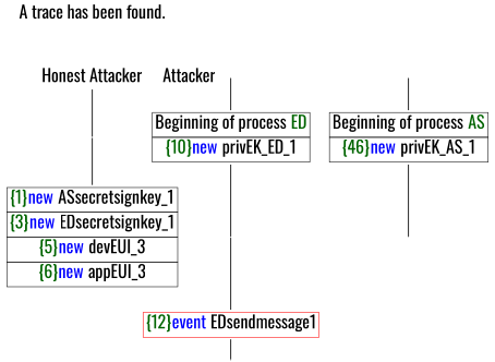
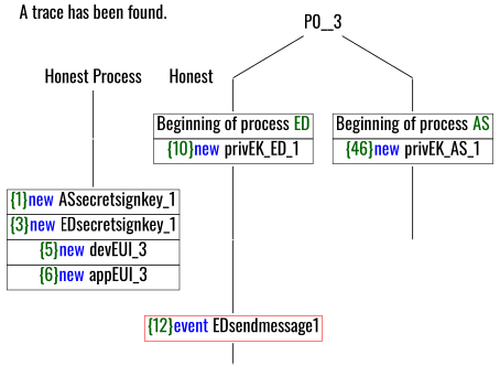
  digraph {
    fontname=Oswald
    ordering=out
    node [fontname=Oswald fontsize=30 shape=plaintext]
    edge [arrowhead=none fontname=Oswald fontsize=30 penwidth=1.6 weight=100]
-   n1 [height=0 label="Honest Attacker" width=0]
-   n2 [height=0 label=Attacker width=0]
+   n1 [height=0 label="Honest Process" width=0]
+   n2 [height=0 label=Honest width=0]
    P0_1__3 [height=0 shape=point width=0]
    P0_0__3 [height=0 shape=point width=0]
    P0__1 [height=0 shape=point width=0]
    n6 [height=0 label=<<TABLE BORDER="0" CELLBORDER="1" CELLSPACING="0" CELLPADDING="4"> <TR><TD>Beginning of process <FONT COLOR="darkgreen">ED</FONT></TD></TR><TR><TD><FONT COLOR="darkgreen">{10}</FONT><FONT COLOR="blue">new </FONT>privEK_ED_1</TD></TR></TABLE>> width=0]
    n7 [height=0 label=<<TABLE BORDER="0" CELLBORDER="1" CELLSPACING="0" CELLPADDING="4"> <TR><TD>Beginning of process <FONT COLOR="darkgreen">AS</FONT></TD></TR><TR><TD><FONT COLOR="darkgreen">{46}</FONT><FONT COLOR="blue">new </FONT>privEK_AS_1</TD></TR></TABLE>> width=0]
    n8 [height=0 label=<A trace has been found.<br/> > width=0]
    n9 [height=0 label=<<TABLE BORDER="0" CELLBORDER="1" CELLSPACING="0" CELLPADDING="4"> <TR><TD><FONT COLOR="darkgreen">{1}</FONT><FONT COLOR="blue">new </FONT>ASsecretsignkey_1</TD></TR><TR><TD><FONT COLOR="darkgreen">{3}</FONT><FONT COLOR="blue">new </FONT>EDsecretsignkey_1</TD></TR><TR><TD><FONT COLOR="darkgreen">{5}</FONT><FONT COLOR="blue">new </FONT>devEUI_3</TD></TR><TR><TD><FONT COLOR="darkgreen">{6}</FONT><FONT COLOR="blue">new </FONT>appEUI_3</TD></TR></TABLE>> width=0]
+   P0__3 [fixedsize=false height=0 shape=none width=0]
    P0_1__5 [height=0 shape=point width=0]
    P0_0__5 [height=0 shape=point width=0]
    n13 [color=red height=0 label=<<TABLE BORDER="0" CELLBORDER="1" CELLSPACING="0" CELLPADDING="4"> <TR><TD><FONT COLOR="darkgreen">{12}</FONT><FONT COLOR="blue">event</FONT> EDsendmessage1</TD></TR></TABLE>> width=0]
    P0_1__7 [height=0 shape=point width=0]
    subgraph sub_1 {
      rank=same
      n1
      n2
    }
    subgraph sub_2 {
      rank=same
      P0_1__3
      P0_0__3
    }
    n1 -> P0__1
    P0_1__3 -> n6
    P0_0__3 -> n7
    P0__1 -> n9
    n6 -> P0_1__5
    n7 -> P0_0__5
    n8 -> n1 [style=invisible]
+   P0__3 -> P0_1__3 [weight=""]
+   P0__3 -> P0_0__3 [weight=""]
    P0_1__5 -> n13
    n13 -> P0_1__7
  }
